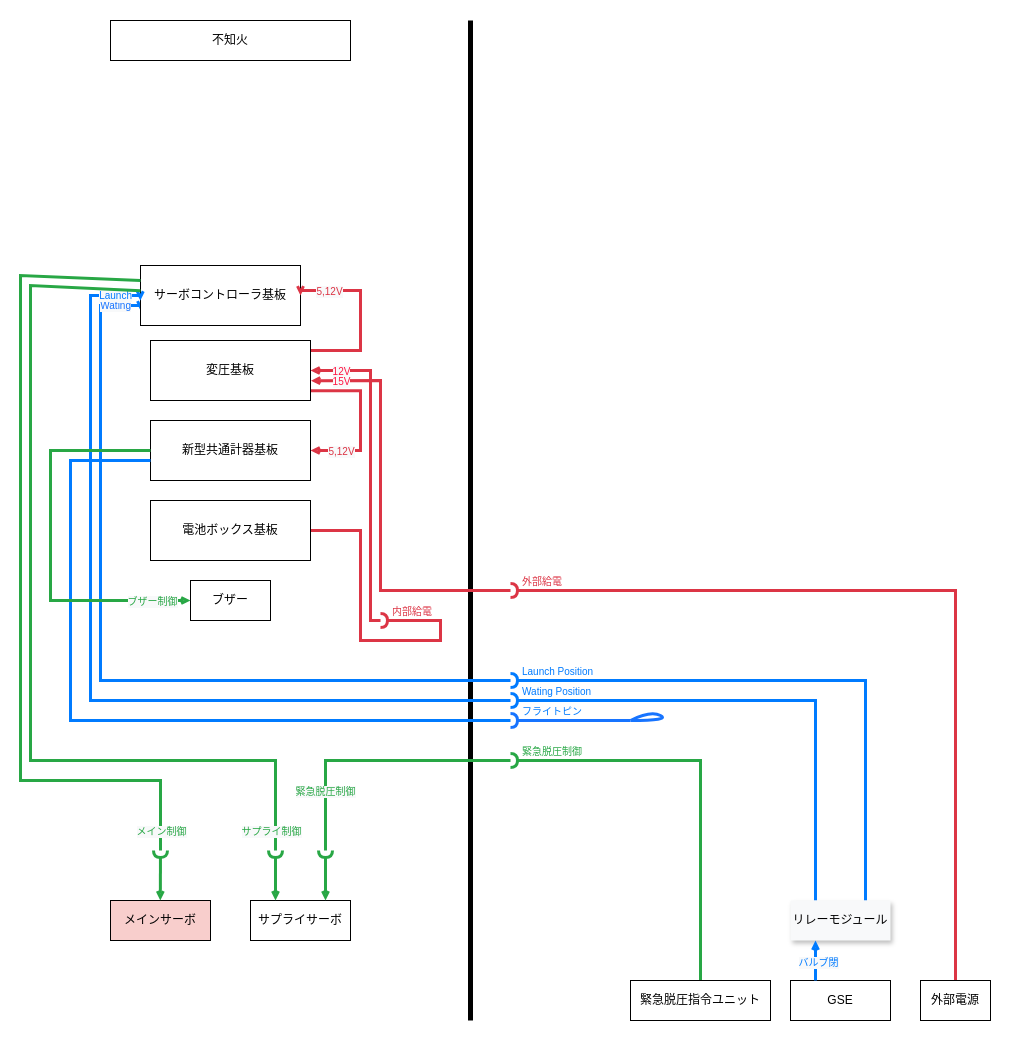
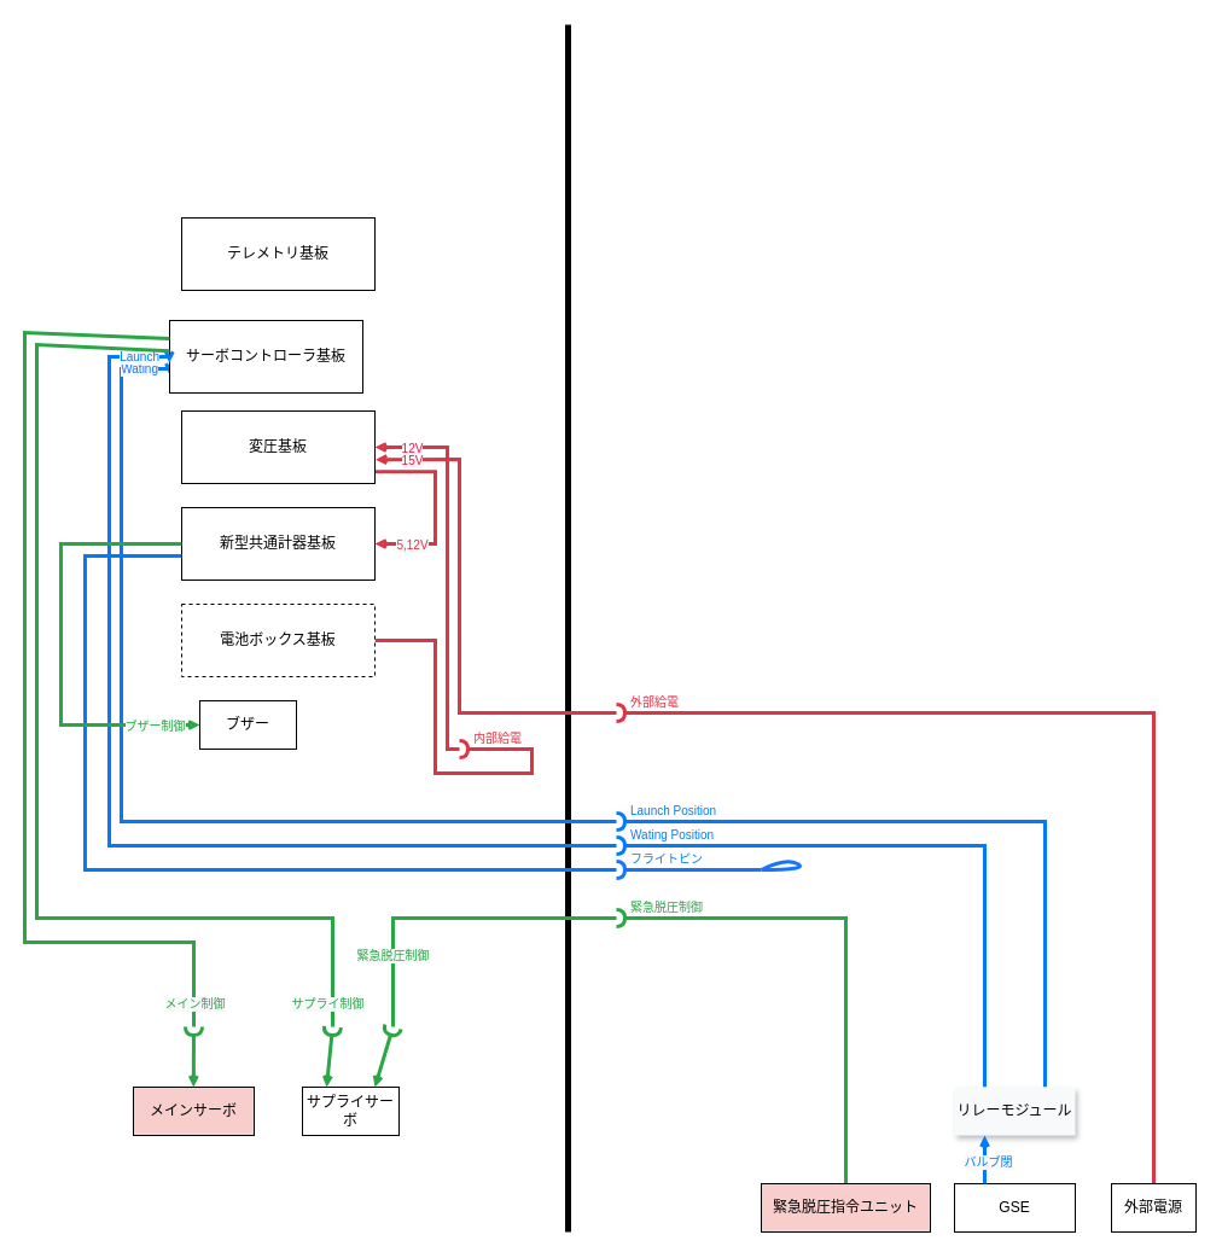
  <mxCell id="0" />
  <mxCell id="1" parent="0" />
  <mxCell id="2" value="" style="endArrow=none;html=1;rounded=0;labelBackgroundColor=none;strokeWidth=5;fontSize=12;fontColor=#FF1744;strokeColor=#000000;" parent="1" edge="1"><mxGeometry width="50" height="50" relative="1" as="geometry"><mxPoint x="470" y="1020" as="sourcePoint" /><mxPoint x="470" y="20" as="targetPoint" /></mxGeometry></mxCell>
+ <mxCell id="3" value="テレメトリ基板" style="rounded=0;whiteSpace=wrap;html=1;fontSize=12;strokeColor=default;fillColor=#FFFFFF;fontColor=default;labelBackgroundColor=none;shadow=0;glass=0;" parent="1" vertex="1"><mxGeometry x="150" y="180" width="160" height="60" as="geometry" /></mxCell>
  <mxCell id="4" style="edgeStyle=orthogonalEdgeStyle;rounded=0;orthogonalLoop=1;jettySize=auto;html=1;exitX=0;exitY=0.75;exitDx=0;exitDy=0;labelBackgroundColor=none;strokeColor=#007bff;strokeWidth=3;fontSize=10;fontColor=#272727;startArrow=open;startFill=0;endArrow=none;endFill=0;jumpSize=6;startSize=3;" parent="1" source="6" edge="1"><mxGeometry relative="1" as="geometry"><mxPoint x="510" y="680" as="targetPoint" /><Array as="points"><mxPoint x="100" y="305" /><mxPoint x="100" y="680" /></Array></mxGeometry></mxCell>
  <mxCell id="5" value="Wating" style="edgeLabel;html=1;align=right;verticalAlign=middle;resizable=0;points=[];fontSize=10;fontColor=#1774FF;labelBackgroundColor=#F8F9FA;" parent="4" vertex="1" connectable="0"><mxGeometry x="-0.93" y="-1" relative="1" as="geometry"><mxPoint x="15" as="offset" /></mxGeometry></mxCell>
  <mxCell id="6" value="サーボコントローラ基板" style="rounded=0;whiteSpace=wrap;html=1;fontSize=12;fontColor=default;strokeColor=default;fillColor=#FFFFFF;labelBackgroundColor=none;shadow=0;glass=0;" parent="1" vertex="1"><mxGeometry x="140" y="265" width="160" height="60" as="geometry" /></mxCell>
  <mxCell id="7" style="edgeStyle=orthogonalEdgeStyle;rounded=0;orthogonalLoop=1;jettySize=auto;html=1;exitX=0.998;exitY=0.837;exitDx=0;exitDy=0;entryX=1;entryY=0.5;entryDx=0;entryDy=0;fontSize=12;fillColor=#f8cecc;strokeColor=#dc3545;strokeWidth=3;exitPerimeter=0;endArrow=open;endFill=0;startSize=6;endSize=3;" parent="1" source="15" target="16" edge="1"><mxGeometry relative="1" as="geometry"><Array as="points"><mxPoint x="360" y="390" /><mxPoint x="360" y="450" /></Array></mxGeometry></mxCell>
  <mxCell id="8" value="5,12V" style="edgeLabel;html=1;align=center;verticalAlign=middle;resizable=0;points=[];fontSize=10;labelBackgroundColor=#F8F9FA;fontColor=#dc3545;" parent="7" vertex="1" connectable="0"><mxGeometry x="0.665" relative="1" as="geometry"><mxPoint x="3" as="offset" /></mxGeometry></mxCell>
- <mxCell id="9" style="edgeStyle=orthogonalEdgeStyle;rounded=0;orthogonalLoop=1;jettySize=auto;html=1;exitX=0.998;exitY=0.167;exitDx=0;exitDy=0;entryX=1;entryY=0.5;entryDx=0;entryDy=0;strokeColor=#dc3545;strokeWidth=3;fontSize=12;fontColor=#FFFFFF;exitPerimeter=0;endArrow=open;endFill=0;endSize=3;" parent="1" source="15" target="6" edge="1"><mxGeometry relative="1" as="geometry"><Array as="points"><mxPoint x="360" y="350" /><mxPoint x="360" y="290" /></Array></mxGeometry></mxCell>
- <mxCell id="10" value="5,12V" style="edgeLabel;html=1;align=center;verticalAlign=middle;resizable=0;points=[];fontSize=10;fontColor=#dc3545;labelBackgroundColor=#F8F9FA;" parent="9" vertex="1" connectable="0"><mxGeometry x="0.643" relative="1" as="geometry"><mxPoint x="2" as="offset" /></mxGeometry></mxCell>
  <mxCell id="11" style="edgeStyle=orthogonalEdgeStyle;rounded=0;orthogonalLoop=1;jettySize=auto;html=1;exitX=1;exitY=0.5;exitDx=0;exitDy=0;labelBackgroundColor=none;strokeColor=#dc3545;strokeWidth=3;fontSize=12;fontColor=#FF1744;endArrow=none;endFill=0;startArrow=open;startFill=0;endSize=6;startSize=3;" parent="1" source="15" edge="1"><mxGeometry relative="1" as="geometry"><mxPoint x="380" y="620" as="targetPoint" /><Array as="points"><mxPoint x="370" y="370" /><mxPoint x="370" y="620" /></Array></mxGeometry></mxCell>
  <mxCell id="12" value="12V" style="edgeLabel;html=1;align=center;verticalAlign=middle;resizable=0;points=[];fontSize=10;fontColor=#FF1744;labelBackgroundColor=#F8F9FA;" parent="11" vertex="1" connectable="0"><mxGeometry relative="1" as="geometry"><mxPoint x="-30" y="-100" as="offset" /></mxGeometry></mxCell>
  <mxCell id="13" style="edgeStyle=orthogonalEdgeStyle;rounded=0;orthogonalLoop=1;jettySize=auto;html=1;exitX=1.003;exitY=0.669;exitDx=0;exitDy=0;labelBackgroundColor=none;strokeColor=#dc3545;strokeWidth=3;fontSize=12;fontColor=#FF1744;startArrow=open;startFill=0;endArrow=none;endFill=0;exitPerimeter=0;startSize=3;endSize=6;" parent="1" source="15" edge="1"><mxGeometry relative="1" as="geometry"><mxPoint x="510" y="590" as="targetPoint" /><Array as="points"><mxPoint x="380" y="380" /><mxPoint x="380" y="590" /><mxPoint x="510" y="590" /></Array></mxGeometry></mxCell>
  <mxCell id="14" value="15V" style="edgeLabel;html=1;align=center;verticalAlign=middle;resizable=0;points=[];fontSize=10;fontColor=#FF1744;labelBackgroundColor=#F8F9FA;" parent="13" vertex="1" connectable="0"><mxGeometry relative="1" as="geometry"><mxPoint x="-40" y="-135" as="offset" /></mxGeometry></mxCell>
  <mxCell id="15" value="変圧基板" style="rounded=0;whiteSpace=wrap;html=1;strokeColor=default;fillColor=#FFFFFF;labelBackgroundColor=none;fontColor=default;shadow=0;glass=0;" parent="1" vertex="1"><mxGeometry x="150" y="340" width="160" height="60" as="geometry" /></mxCell>
  <mxCell id="16" value="新型共通計器基板" style="rounded=0;whiteSpace=wrap;html=1;fontSize=12;fontColor=default;strokeColor=default;fillColor=#FFFFFF;labelBackgroundColor=none;shadow=0;glass=0;" parent="1" vertex="1"><mxGeometry x="150" y="420" width="160" height="60" as="geometry" /></mxCell>
  <mxCell id="17" style="edgeStyle=orthogonalEdgeStyle;rounded=0;orthogonalLoop=1;jettySize=auto;html=1;exitX=1;exitY=0.5;exitDx=0;exitDy=0;labelBackgroundColor=none;strokeColor=#dc3545;strokeWidth=3;fontSize=12;fontColor=#FF1744;startArrow=none;startFill=0;endArrow=halfCircle;endFill=0;endSize=3;" parent="1" source="19" edge="1"><mxGeometry relative="1" as="geometry"><mxPoint x="380" y="620" as="targetPoint" /><Array as="points"><mxPoint x="360" y="530" /><mxPoint x="360" y="640" /><mxPoint x="440" y="640" /><mxPoint x="440" y="620" /></Array></mxGeometry></mxCell>
  <mxCell id="18" value="内部給電" style="edgeLabel;html=1;align=left;verticalAlign=middle;resizable=0;points=[];fontSize=10;fontColor=#dc3545;labelBackgroundColor=none;" parent="17" vertex="1" connectable="0"><mxGeometry x="0.871" y="2" relative="1" as="geometry"><mxPoint x="-11" y="-12" as="offset" /></mxGeometry></mxCell>
- <mxCell id="19" value="電池ボックス基板" style="rounded=0;whiteSpace=wrap;html=1;fontSize=12;strokeColor=default;fillColor=#FFFFFF;fontColor=default;labelBackgroundColor=none;shadow=0;glass=0;" parent="1" vertex="1"><mxGeometry x="150" y="500" width="160" height="60" as="geometry" /></mxCell>
+ <mxCell id="19" value="電池ボックス基板" style="rounded=0;whiteSpace=wrap;html=1;fontSize=12;strokeColor=default;fillColor=#FFFFFF;fontColor=default;labelBackgroundColor=none;shadow=0;glass=0;dashed=1;" parent="1" vertex="1"><mxGeometry x="150" y="500" width="160" height="60" as="geometry" /></mxCell>
  <mxCell id="20" value="" style="endArrow=halfCircle;html=1;rounded=0;labelBackgroundColor=none;strokeColor=#dc3545;strokeWidth=3;fontSize=12;fontColor=#FF1744;endFill=0;endSize=3;exitX=0.5;exitY=0;exitDx=0;exitDy=0;" parent="1" source="51" edge="1"><mxGeometry width="50" height="50" relative="1" as="geometry"><mxPoint x="950" y="590" as="sourcePoint" /><mxPoint x="510" y="590" as="targetPoint" /><Array as="points"><mxPoint x="955" y="590" /></Array></mxGeometry></mxCell>
  <mxCell id="21" value="外部給電" style="edgeLabel;html=1;align=left;verticalAlign=middle;resizable=0;points=[];fontSize=10;fontColor=#dc3545;labelBackgroundColor=none;" parent="20" vertex="1" connectable="0"><mxGeometry x="0.337" y="1" relative="1" as="geometry"><mxPoint x="-267" y="-11" as="offset" /></mxGeometry></mxCell>
  <mxCell id="22" value="" style="endArrow=halfCircle;html=1;rounded=0;labelBackgroundColor=none;strokeColor=#007bff;strokeWidth=3;fontSize=12;fontColor=#FF1744;endFill=0;endSize=3;exitX=0.75;exitY=0;exitDx=0;exitDy=0;" parent="1" source="50" edge="1"><mxGeometry width="50" height="50" relative="1" as="geometry"><mxPoint x="870" y="680" as="sourcePoint" /><mxPoint x="510" y="680" as="targetPoint" /><Array as="points"><mxPoint x="865" y="680" /></Array></mxGeometry></mxCell>
  <mxCell id="23" value="&lt;font&gt;Launch Position&lt;/font&gt;" style="edgeLabel;html=1;align=left;verticalAlign=middle;resizable=0;points=[];fontSize=10;fontColor=#007bff;labelBackgroundColor=none;" parent="22" vertex="1" connectable="0"><mxGeometry x="0.337" y="1" relative="1" as="geometry"><mxPoint x="-181" y="-11" as="offset" /></mxGeometry></mxCell>
  <mxCell id="24" style="edgeStyle=orthogonalEdgeStyle;rounded=0;orthogonalLoop=1;jettySize=auto;html=1;labelBackgroundColor=none;strokeColor=#007bff;strokeWidth=3;fontSize=10;fontColor=#272727;startArrow=open;startFill=0;endArrow=none;endFill=0;exitX=-0.001;exitY=0.585;exitDx=0;exitDy=0;exitPerimeter=0;endSize=6;startSize=3;" parent="1" source="6" edge="1"><mxGeometry relative="1" as="geometry"><mxPoint x="510" y="700" as="targetPoint" /><mxPoint x="150" y="290" as="sourcePoint" /><Array as="points"><mxPoint x="90" y="295" /><mxPoint x="90" y="700" /><mxPoint x="510" y="700" /></Array></mxGeometry></mxCell>
  <mxCell id="25" value="Launch" style="edgeLabel;align=right;verticalAlign=middle;resizable=0;points=[];fontSize=10;fontColor=#007bff;labelBackgroundColor=#F8F9FA;labelBorderColor=none;html=1;" parent="24" vertex="1" connectable="0"><mxGeometry x="-0.938" y="-1" relative="1" as="geometry"><mxPoint x="14" as="offset" /></mxGeometry></mxCell>
  <mxCell id="26" value="" style="endArrow=halfCircle;html=1;rounded=0;labelBackgroundColor=none;strokeColor=#007bff;strokeWidth=3;fontSize=12;fontColor=#FF1744;endFill=0;endSize=3;exitX=0.25;exitY=0;exitDx=0;exitDy=0;" parent="1" source="50" edge="1"><mxGeometry width="50" height="50" relative="1" as="geometry"><mxPoint x="790" y="700" as="sourcePoint" /><mxPoint x="510" y="700" as="targetPoint" /><Array as="points"><mxPoint x="815" y="700" /></Array></mxGeometry></mxCell>
  <mxCell id="27" value="&lt;font&gt;Wating Position&lt;/font&gt;" style="edgeLabel;html=1;align=left;verticalAlign=middle;resizable=0;points=[];fontSize=10;fontColor=#007bff;labelBackgroundColor=none;" parent="26" vertex="1" connectable="0"><mxGeometry x="0.337" y="1" relative="1" as="geometry"><mxPoint x="-157" y="-11" as="offset" /></mxGeometry></mxCell>
  <mxCell id="28" value="" style="endArrow=none;html=1;rounded=0;labelBackgroundColor=none;strokeColor=#007bff;strokeWidth=3;fontSize=10;fontColor=#1774FF;" parent="1" edge="1"><mxGeometry width="50" height="50" relative="1" as="geometry"><mxPoint x="510" y="720" as="sourcePoint" /><mxPoint x="150" y="460" as="targetPoint" /><Array as="points"><mxPoint x="70" y="720" /><mxPoint x="70" y="460" /></Array></mxGeometry></mxCell>
  <mxCell id="29" value="" style="endArrow=halfCircle;html=1;rounded=0;labelBackgroundColor=none;strokeColor=#1774FF;strokeWidth=3;fontSize=12;fontColor=#FF1744;endFill=0;endSize=3;" parent="1" edge="1"><mxGeometry width="50" height="50" relative="1" as="geometry"><mxPoint x="630" y="720" as="sourcePoint" /><mxPoint x="510" y="720" as="targetPoint" /></mxGeometry></mxCell>
  <mxCell id="30" value="&lt;font&gt;フライトピン&lt;/font&gt;" style="edgeLabel;html=1;align=left;verticalAlign=middle;resizable=0;points=[];fontSize=10;fontColor=#007bff;labelBackgroundColor=none;" parent="29" vertex="1" connectable="0"><mxGeometry x="0.337" y="1" relative="1" as="geometry"><mxPoint x="-30" y="-11" as="offset" /></mxGeometry></mxCell>
  <mxCell id="31" value="" style="endArrow=none;html=1;labelBackgroundColor=none;strokeColor=#1774FF;strokeWidth=3;fontSize=10;fontColor=#1774FF;curved=1;" parent="1" edge="1"><mxGeometry width="50" height="50" relative="1" as="geometry"><mxPoint x="630" y="720" as="sourcePoint" /><mxPoint x="630" y="720" as="targetPoint" /><Array as="points"><mxPoint x="670" y="720" /><mxPoint x="650" y="710" /></Array></mxGeometry></mxCell>
- <mxCell id="32" value="不知火" style="rounded=0;whiteSpace=wrap;html=1;fontSize=12;strokeColor=default;fillColor=#FFFFFF;fontColor=default;labelBackgroundColor=none;glass=0;shadow=0;" parent="1" vertex="1"><mxGeometry x="110" y="20" width="240" height="40" as="geometry" /></mxCell>
- <mxCell id="33" value="ブザー" style="rounded=0;whiteSpace=wrap;html=1;fontSize=12;strokeColor=default;fillColor=#FFFFFF;fontColor=default;labelBackgroundColor=none;shadow=0;glass=0;" parent="1" vertex="1"><mxGeometry x="190" y="580" width="80" height="40" as="geometry" /></mxCell>
+ <mxCell id="33" value="ブザー" style="rounded=0;whiteSpace=wrap;html=1;fontSize=12;strokeColor=default;fillColor=#FFFFFF;fontColor=default;labelBackgroundColor=none;shadow=0;glass=0;" parent="1" vertex="1"><mxGeometry x="165" y="580" width="80" height="40" as="geometry" /></mxCell>
  <mxCell id="34" value="" style="endArrow=none;html=1;rounded=0;labelBackgroundColor=none;strokeColor=#28a745;strokeWidth=3;fontSize=10;fontColor=#00E676;startSize=3;endSize=6;jumpSize=6;exitX=0;exitY=0.5;exitDx=0;exitDy=0;startArrow=open;startFill=0;" parent="1" source="33" edge="1"><mxGeometry width="50" height="50" relative="1" as="geometry"><mxPoint x="60" y="600" as="sourcePoint" /><mxPoint x="150" y="450" as="targetPoint" /><Array as="points"><mxPoint x="50" y="600" /><mxPoint x="50" y="450" /></Array></mxGeometry></mxCell>
  <mxCell id="35" value="ブザー制御" style="edgeLabel;html=1;align=center;verticalAlign=middle;resizable=0;points=[];fontSize=10;fontColor=#28a745;labelBackgroundColor=#F8F9FA;" parent="34" vertex="1" connectable="0"><mxGeometry x="-0.849" y="-2" relative="1" as="geometry"><mxPoint x="-10" y="2" as="offset" /></mxGeometry></mxCell>
  <mxCell id="36" value="メインサーボ" style="rounded=0;whiteSpace=wrap;html=1;fontSize=12;strokeColor=default;fillColor=#f8cecc;fontColor=default;labelBackgroundColor=none;shadow=0;glass=0;" parent="1" vertex="1"><mxGeometry x="110" y="900" width="100" height="40" as="geometry" /></mxCell>
- <mxCell id="37" value="サプライサーボ" style="rounded=0;whiteSpace=wrap;html=1;fontSize=12;strokeColor=default;fillColor=#FFFFFF;fontColor=default;labelBackgroundColor=none;shadow=0;glass=0;" parent="1" vertex="1"><mxGeometry x="250" y="900" width="100" height="40" as="geometry" /></mxCell>
+ <mxCell id="37" value="サプライサーボ" style="rounded=0;whiteSpace=wrap;html=1;fontSize=12;strokeColor=default;fillColor=#FFFFFF;fontColor=default;labelBackgroundColor=none;shadow=0;glass=0;" parent="1" vertex="1"><mxGeometry x="250" y="900" width="80" height="40" as="geometry" /></mxCell>
  <mxCell id="38" value="" style="endArrow=none;html=1;rounded=0;labelBackgroundColor=none;strokeColor=#28a745;strokeWidth=3;fontSize=10;fontColor=#00E676;startSize=3;endSize=6;jumpSize=6;endFill=0;startArrow=none;startFill=0;entryX=0;entryY=0.42;entryDx=0;entryDy=0;entryPerimeter=0;" parent="1" target="6" edge="1"><mxGeometry width="50" height="50" relative="1" as="geometry"><mxPoint x="275" y="850" as="sourcePoint" /><mxPoint x="150" y="280" as="targetPoint" /><Array as="points"><mxPoint x="275" y="760" /><mxPoint x="30" y="760" /><mxPoint x="30" y="285" /></Array></mxGeometry></mxCell>
  <mxCell id="39" value="サプライ制御" style="edgeLabel;html=1;align=center;verticalAlign=middle;resizable=0;points=[];fontSize=10;fontColor=#28a745;labelBackgroundColor=#F8F9FA;" parent="38" vertex="1" connectable="0"><mxGeometry x="-0.903" y="-3" relative="1" as="geometry"><mxPoint x="-8" y="25" as="offset" /></mxGeometry></mxCell>
  <mxCell id="40" value="" style="endArrow=none;html=1;rounded=0;labelBackgroundColor=none;strokeColor=#28a745;strokeWidth=3;fontSize=10;fontColor=#00E676;startSize=3;endSize=6;jumpSize=6;entryX=0;entryY=0.25;entryDx=0;entryDy=0;startArrow=none;startFill=0;" parent="1" target="6" edge="1"><mxGeometry width="50" height="50" relative="1" as="geometry"><mxPoint x="160" y="850" as="sourcePoint" /><mxPoint x="150" y="270" as="targetPoint" /><Array as="points"><mxPoint x="160" y="780" /><mxPoint x="20" y="780" /><mxPoint x="20" y="275" /></Array></mxGeometry></mxCell>
  <mxCell id="41" value="メイン制御" style="edgeLabel;html=1;align=center;verticalAlign=middle;resizable=0;points=[];fontSize=10;fontColor=#28a745;labelBackgroundColor=#F8F9FA;" parent="40" vertex="1" connectable="0"><mxGeometry x="-0.93" relative="1" as="geometry"><mxPoint y="9" as="offset" /></mxGeometry></mxCell>
  <mxCell id="42" value="" style="endArrow=none;html=1;rounded=0;labelBackgroundColor=none;strokeColor=#28a745;strokeWidth=3;fontSize=10;fontColor=#00E676;startSize=3;endSize=6;jumpSize=6;startArrow=none;startFill=0;" parent="1" edge="1"><mxGeometry width="50" height="50" relative="1" as="geometry"><mxPoint x="325" y="850" as="sourcePoint" /><mxPoint x="510" y="760" as="targetPoint" /><Array as="points"><mxPoint x="325" y="760" /></Array></mxGeometry></mxCell>
  <mxCell id="43" value="緊急脱圧制御" style="edgeLabel;html=1;align=center;verticalAlign=middle;resizable=0;points=[];fontSize=10;fontColor=#28a745;labelBackgroundColor=#F8F9FA;" parent="42" vertex="1" connectable="0"><mxGeometry x="-0.802" y="1" relative="1" as="geometry"><mxPoint y="-33" as="offset" /></mxGeometry></mxCell>
  <mxCell id="44" value="" style="endArrow=halfCircle;html=1;rounded=0;labelBackgroundColor=none;strokeColor=#28a745;strokeWidth=3;fontSize=12;fontColor=#FF1744;endFill=0;endSize=3;exitX=0.5;exitY=0;exitDx=0;exitDy=0;" parent="1" source="48" edge="1"><mxGeometry width="50" height="50" relative="1" as="geometry"><mxPoint x="710" y="760" as="sourcePoint" /><mxPoint x="510" y="760" as="targetPoint" /><Array as="points"><mxPoint x="700" y="760" /></Array></mxGeometry></mxCell>
  <mxCell id="45" value="&lt;font&gt;緊急脱圧制御&lt;/font&gt;" style="edgeLabel;html=1;align=left;verticalAlign=middle;resizable=0;points=[];fontSize=10;fontColor=#28a745;labelBackgroundColor=none;" parent="44" vertex="1" connectable="0"><mxGeometry x="0.337" y="1" relative="1" as="geometry"><mxPoint x="-126" y="-11" as="offset" /></mxGeometry></mxCell>
  <mxCell id="46" value="" style="endArrow=halfCircle;html=1;rounded=0;labelBackgroundColor=none;strokeColor=#28a745;strokeWidth=3;fontSize=10;fontColor=#121212;startSize=3;endSize=3;jumpSize=6;startArrow=open;startFill=0;endFill=0;" parent="1" edge="1"><mxGeometry width="50" height="50" relative="1" as="geometry"><mxPoint x="159.8" y="900" as="sourcePoint" /><mxPoint x="160" y="850" as="targetPoint" /></mxGeometry></mxCell>
  <mxCell id="47" value="" style="endArrow=halfCircle;html=1;rounded=0;labelBackgroundColor=none;strokeColor=#28a745;strokeWidth=3;fontSize=10;fontColor=#121212;startSize=3;endSize=3;jumpSize=6;startArrow=open;startFill=0;endFill=0;exitX=0.25;exitY=0;exitDx=0;exitDy=0;" parent="1" source="37" edge="1"><mxGeometry width="50" height="50" relative="1" as="geometry"><mxPoint x="280" y="900" as="sourcePoint" /><mxPoint x="275" y="850" as="targetPoint" /></mxGeometry></mxCell>
- <mxCell id="48" value="緊急脱圧指令ユニット" style="rounded=0;whiteSpace=wrap;html=1;fontSize=12;fontColor=default;strokeColor=default;fillColor=#FFFFFF;labelBackgroundColor=none;shadow=0;glass=0;" parent="1" vertex="1"><mxGeometry x="630" y="980" width="140" height="40" as="geometry" /></mxCell>
+ <mxCell id="48" value="緊急脱圧指令ユニット" style="rounded=0;whiteSpace=wrap;html=1;fontSize=12;fontColor=default;strokeColor=default;fillColor=#f8cecc;labelBackgroundColor=none;shadow=0;glass=0;" parent="1" vertex="1"><mxGeometry x="630" y="980" width="140" height="40" as="geometry" /></mxCell>
  <mxCell id="49" value="GSE" style="rounded=0;whiteSpace=wrap;html=1;fontSize=12;fontColor=default;strokeColor=default;fillColor=#FFFFFF;labelBackgroundColor=none;shadow=0;glass=0;" parent="1" vertex="1"><mxGeometry x="790" y="980" width="100" height="40" as="geometry" /></mxCell>
  <mxCell id="50" value="リレーモジュール" style="rounded=0;whiteSpace=wrap;html=1;fontSize=12;fontColor=default;strokeColor=none;fillColor=#f8f9fa;labelBackgroundColor=none;shadow=1;" parent="1" vertex="1"><mxGeometry x="790" y="900" width="100" height="40" as="geometry" /></mxCell>
  <mxCell id="51" value="外部電源" style="rounded=0;whiteSpace=wrap;html=1;fontSize=12;fontColor=default;strokeColor=default;fillColor=#FFFFFF;gradientColor=none;labelBackgroundColor=none;shadow=0;glass=0;" parent="1" vertex="1"><mxGeometry x="920" y="980" width="70" height="40" as="geometry" /></mxCell>
  <mxCell id="52" value="" style="endArrow=open;html=1;rounded=0;labelBackgroundColor=none;strokeColor=#007bff;strokeWidth=3;fontSize=10;fontColor=#121212;startSize=3;endSize=3;jumpSize=6;entryX=0.25;entryY=1;entryDx=0;entryDy=0;endFill=0;" parent="1" target="50" edge="1"><mxGeometry width="50" height="50" relative="1" as="geometry"><mxPoint x="815" y="980" as="sourcePoint" /><mxPoint x="865" y="930" as="targetPoint" /></mxGeometry></mxCell>
  <mxCell id="53" value="バルブ閉" style="edgeLabel;html=1;align=center;verticalAlign=middle;resizable=0;points=[];fontSize=10;fontColor=#007bff;labelBackgroundColor=#F8F9FA;" parent="52" vertex="1" connectable="0"><mxGeometry x="0.322" y="-2" relative="1" as="geometry"><mxPoint y="7" as="offset" /></mxGeometry></mxCell>
  <mxCell id="54" value="" style="endArrow=halfCircle;html=1;rounded=0;labelBackgroundColor=none;strokeColor=#28a745;strokeWidth=3;fontSize=10;fontColor=#121212;startSize=3;endSize=3;jumpSize=6;startArrow=open;startFill=0;endFill=0;exitX=0.75;exitY=0;exitDx=0;exitDy=0;" edge="1" parent="1" source="37"><mxGeometry width="50" height="50" relative="1" as="geometry"><mxPoint x="330" y="900" as="sourcePoint" /><mxPoint x="325" y="850" as="targetPoint" /></mxGeometry></mxCell>
